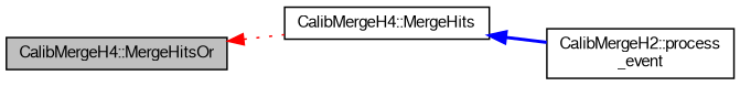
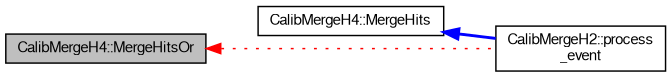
  digraph {
    rankdir=LR
    node [color=black fontname=FreeSans fontsize=10 shape=record]
    edge [dir=back fontname=FreeSans fontsize=10 labelfontname=FreeSans labelfontsize=10]
    n1 [fillcolor=grey75 fontcolor=black height=0.2 label="CalibMergeH4::MergeHitsOr" style=filled width=0.4]
    n2 [height=0.2 label="CalibMergeH4::MergeHits" width=0.4]
    n3 [height=0.2 label="CalibMergeH2::process\l_event" width=0.4]
-   n1 -> n2 [color=red style=dotted]
+   n1 -> n3 [color=red style=dotted]
    n2 -> n3 [color=blue style=bold]
  }
